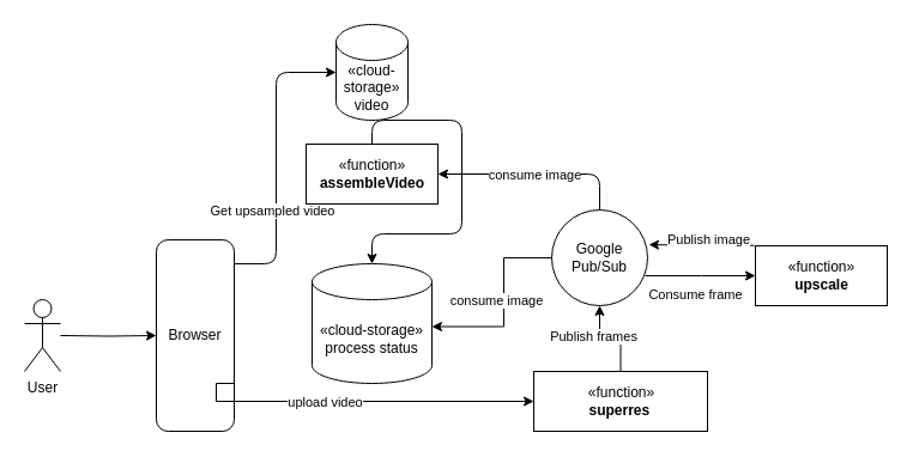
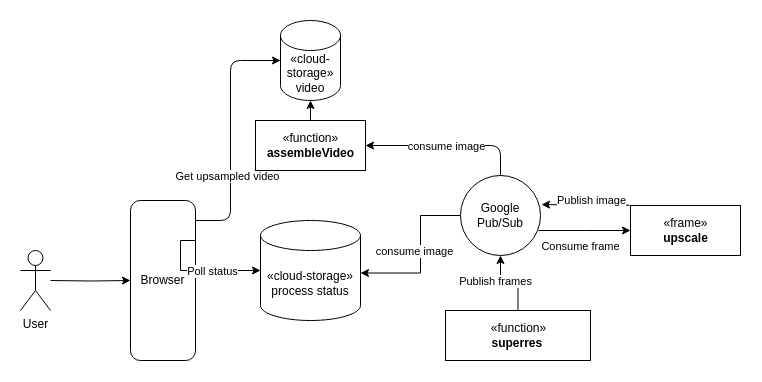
  <mxCell id="0" />
  <mxCell id="1" parent="0" />
  <mxCell id="2" style="edgeStyle=orthogonalEdgeStyle;rounded=0;orthogonalLoop=1;jettySize=auto;html=1;entryX=0.5;entryY=1;entryDx=0;entryDy=0;exitX=0.5;exitY=0;exitDx=0;exitDy=0;" edge="1" parent="1" source="25" target="19"><mxGeometry relative="1" as="geometry"><mxPoint x="500" y="305" as="sourcePoint" /></mxGeometry></mxCell>
  <mxCell id="3" value="Publish frames" style="edgeLabel;html=1;align=center;verticalAlign=middle;resizable=0;points=[];" vertex="1" connectable="0" parent="2"><mxGeometry x="0.08" y="-12" relative="1" as="geometry"><mxPoint x="-12" y="10" as="offset" /></mxGeometry></mxCell>
  <mxCell id="4" style="edgeStyle=orthogonalEdgeStyle;curved=0;rounded=1;sketch=0;orthogonalLoop=1;jettySize=auto;html=1;entryX=0;entryY=0.5;entryDx=0;entryDy=0;entryPerimeter=0;" edge="1" parent="1" source="6" target="24"><mxGeometry relative="1" as="geometry"><Array as="points"><mxPoint x="230" y="220" /><mxPoint x="230" y="60" /></Array></mxGeometry></mxCell>
  <mxCell id="5" value="Get upsampled video" style="edgeLabel;html=1;align=center;verticalAlign=middle;resizable=0;points=[];" vertex="1" connectable="0" parent="4"><mxGeometry x="-0.346" y="4" relative="1" as="geometry"><mxPoint as="offset" /></mxGeometry></mxCell>
  <mxCell id="6" value="Browser" style="rounded=1;whiteSpace=wrap;html=1;" vertex="1" parent="1"><mxGeometry x="130" y="200" width="65" height="160" as="geometry" /></mxCell>
  <mxCell id="7" style="edgeStyle=orthogonalEdgeStyle;rounded=0;orthogonalLoop=1;jettySize=auto;html=1;entryX=0;entryY=0.5;entryDx=0;entryDy=0;" edge="1" parent="1" target="6"><mxGeometry relative="1" as="geometry"><mxPoint x="50" y="280" as="sourcePoint" /></mxGeometry></mxCell>
  <mxCell id="8" value="User" style="shape=umlActor;verticalLabelPosition=bottom;verticalAlign=top;html=1;outlineConnect=0;" vertex="1" parent="1"><mxGeometry x="20" y="250" width="30" height="60" as="geometry" /></mxCell>
- <mxCell id="9" style="edgeStyle=orthogonalEdgeStyle;rounded=0;orthogonalLoop=1;jettySize=auto;html=1;entryX=0;entryY=0.5;entryDx=0;entryDy=0;exitX=1;exitY=0.75;exitDx=0;exitDy=0;" edge="1" parent="1" source="6" target="25"><mxGeometry relative="1" as="geometry"><mxPoint x="170" y="335" as="sourcePoint" /><mxPoint x="440" y="335" as="targetPoint" /><Array as="points"><mxPoint x="180" y="335" /></Array></mxGeometry></mxCell>
- <mxCell id="10" value="upload video" style="edgeLabel;html=1;align=center;verticalAlign=middle;resizable=0;points=[];" vertex="1" connectable="0" parent="9"><mxGeometry x="-0.254" y="-2" relative="1" as="geometry"><mxPoint x="10" y="-2" as="offset" /></mxGeometry></mxCell>
+ <mxCell id="11" style="edgeStyle=orthogonalEdgeStyle;rounded=0;orthogonalLoop=1;jettySize=auto;html=1;entryX=0;entryY=0.5;entryDx=0;entryDy=0;entryPerimeter=0;exitX=1;exitY=0.25;exitDx=0;exitDy=0;" edge="1" parent="1" source="6" target="22"><mxGeometry relative="1" as="geometry"><mxPoint x="360" y="260" as="sourcePoint" /><mxPoint x="430" y="60" as="targetPoint" /><Array as="points"><mxPoint x="180" y="270" /></Array></mxGeometry></mxCell>
+ <mxCell id="12" value="Poll status" style="edgeLabel;html=1;align=center;verticalAlign=middle;resizable=0;points=[];" vertex="1" connectable="0" parent="11"><mxGeometry x="-0.211" relative="1" as="geometry"><mxPoint x="27" as="offset" /></mxGeometry></mxCell>
  <mxCell id="13" value="" style="edgeStyle=orthogonalEdgeStyle;rounded=0;orthogonalLoop=1;jettySize=auto;html=1;entryX=0;entryY=0.75;entryDx=0;entryDy=0;exitX=0.975;exitY=0.688;exitDx=0;exitDy=0;exitPerimeter=0;" edge="1" parent="1" source="19"><mxGeometry relative="1" as="geometry"><mxPoint x="630" y="230" as="targetPoint" /></mxGeometry></mxCell>
  <mxCell id="14" value="Consume frame" style="edgeLabel;html=1;align=center;verticalAlign=middle;resizable=0;points=[];" vertex="1" connectable="0" parent="13"><mxGeometry x="-0.378" y="-20" relative="1" as="geometry"><mxPoint x="12" y="-5" as="offset" /></mxGeometry></mxCell>
  <mxCell id="15" style="edgeStyle=orthogonalEdgeStyle;rounded=0;orthogonalLoop=1;jettySize=auto;html=1;entryX=1;entryY=0;entryDx=0;entryDy=52.5;entryPerimeter=0;" edge="1" parent="1" source="19" target="22"><mxGeometry relative="1" as="geometry"><mxPoint x="488" y="85" as="targetPoint" /><Array as="points"><mxPoint x="420" y="215" /><mxPoint x="420" y="273" /></Array></mxGeometry></mxCell>
  <mxCell id="16" value="consume image" style="edgeLabel;html=1;align=center;verticalAlign=middle;resizable=0;points=[];" vertex="1" connectable="0" parent="15"><mxGeometry x="0.349" relative="1" as="geometry"><mxPoint x="2" y="-22" as="offset" /></mxGeometry></mxCell>
  <mxCell id="17" style="edgeStyle=orthogonalEdgeStyle;curved=0;rounded=1;sketch=0;orthogonalLoop=1;jettySize=auto;html=1;entryX=1;entryY=0.5;entryDx=0;entryDy=0;" edge="1" parent="1" source="19" target="27"><mxGeometry relative="1" as="geometry"><mxPoint x="660.12" y="66.66" as="targetPoint" /><Array as="points"><mxPoint x="500" y="145" /></Array></mxGeometry></mxCell>
  <mxCell id="18" value="consume image" style="edgeLabel;html=1;align=center;verticalAlign=middle;resizable=0;points=[];" vertex="1" connectable="0" parent="17"><mxGeometry x="0.2" relative="1" as="geometry"><mxPoint x="14" as="offset" /></mxGeometry></mxCell>
  <mxCell id="19" value="Google Pub/Sub" style="ellipse;whiteSpace=wrap;html=1;aspect=fixed;" vertex="1" parent="1"><mxGeometry x="460" y="175" width="80" height="80" as="geometry" /></mxCell>
  <mxCell id="20" style="edgeStyle=orthogonalEdgeStyle;rounded=0;orthogonalLoop=1;jettySize=auto;html=1;entryX=1.013;entryY=0.363;entryDx=0;entryDy=0;entryPerimeter=0;exitX=-0.008;exitY=0.328;exitDx=0;exitDy=0;exitPerimeter=0;" edge="1" parent="1" target="19"><mxGeometry relative="1" as="geometry"><mxPoint x="629.04" y="204.68" as="sourcePoint" /><Array as="points"><mxPoint x="585" y="205" /></Array></mxGeometry></mxCell>
  <mxCell id="21" value="Publish image" style="edgeLabel;html=1;align=center;verticalAlign=middle;resizable=0;points=[];" vertex="1" connectable="0" parent="20"><mxGeometry x="-0.295" y="-1" relative="1" as="geometry"><mxPoint x="-8" y="-4" as="offset" /></mxGeometry></mxCell>
  <mxCell id="22" value="&lt;span&gt;«cloud-storage»&lt;/span&gt;&lt;br&gt;process status" style="shape=cylinder3;whiteSpace=wrap;html=1;boundedLbl=1;backgroundOutline=1;size=15;" vertex="1" parent="1"><mxGeometry x="260" y="220" width="100" height="100" as="geometry" /></mxCell>
- <mxCell id="23" style="edgeStyle=orthogonalEdgeStyle;curved=0;rounded=1;sketch=0;orthogonalLoop=1;jettySize=auto;html=1;exitX=0.5;exitY=0;exitDx=0;exitDy=0;" edge="1" parent="1" source="27" target="22"><mxGeometry relative="1" as="geometry"><mxPoint x="310" y="70" as="sourcePoint" /></mxGeometry></mxCell>
+ <mxCell id="23" style="edgeStyle=orthogonalEdgeStyle;curved=0;rounded=1;sketch=0;orthogonalLoop=1;jettySize=auto;html=1;entryX=0.5;entryY=1;entryDx=0;entryDy=0;entryPerimeter=0;exitX=0.5;exitY=0;exitDx=0;exitDy=0;" edge="1" parent="1" source="27" target="24"><mxGeometry relative="1" as="geometry"><mxPoint x="310" y="70" as="sourcePoint" /></mxGeometry></mxCell>
  <mxCell id="24" value="«cloud-storage»&lt;br&gt;video" style="shape=cylinder3;whiteSpace=wrap;html=1;boundedLbl=1;backgroundOutline=1;size=15;" vertex="1" parent="1"><mxGeometry x="280" y="20" width="60" height="80" as="geometry" /></mxCell>
  <mxCell id="25" value="«function»&lt;br&gt;&lt;span&gt;&lt;b&gt;superres&amp;nbsp;&lt;/b&gt;&lt;/span&gt;" style="html=1;rounded=0;sketch=0;" vertex="1" parent="1"><mxGeometry x="445" y="310" width="145" height="50" as="geometry" /></mxCell>
- <mxCell id="26" value="«function»&lt;br&gt;&lt;b&gt;upscale&lt;/b&gt;" style="html=1;rounded=0;sketch=0;" vertex="1" parent="1"><mxGeometry x="630" y="205" width="110" height="50" as="geometry" /></mxCell>
+ <mxCell id="26" value="«frame»&lt;br&gt;&lt;b&gt;upscale&lt;/b&gt;" style="html=1;rounded=0;sketch=0;" vertex="1" parent="1"><mxGeometry x="630" y="205" width="110" height="50" as="geometry" /></mxCell>
  <mxCell id="27" value="«function»&lt;br&gt;&lt;b&gt;assembleVideo&lt;/b&gt;" style="html=1;rounded=0;sketch=0;" vertex="1" parent="1"><mxGeometry x="255" y="120" width="110" height="50" as="geometry" /></mxCell>
